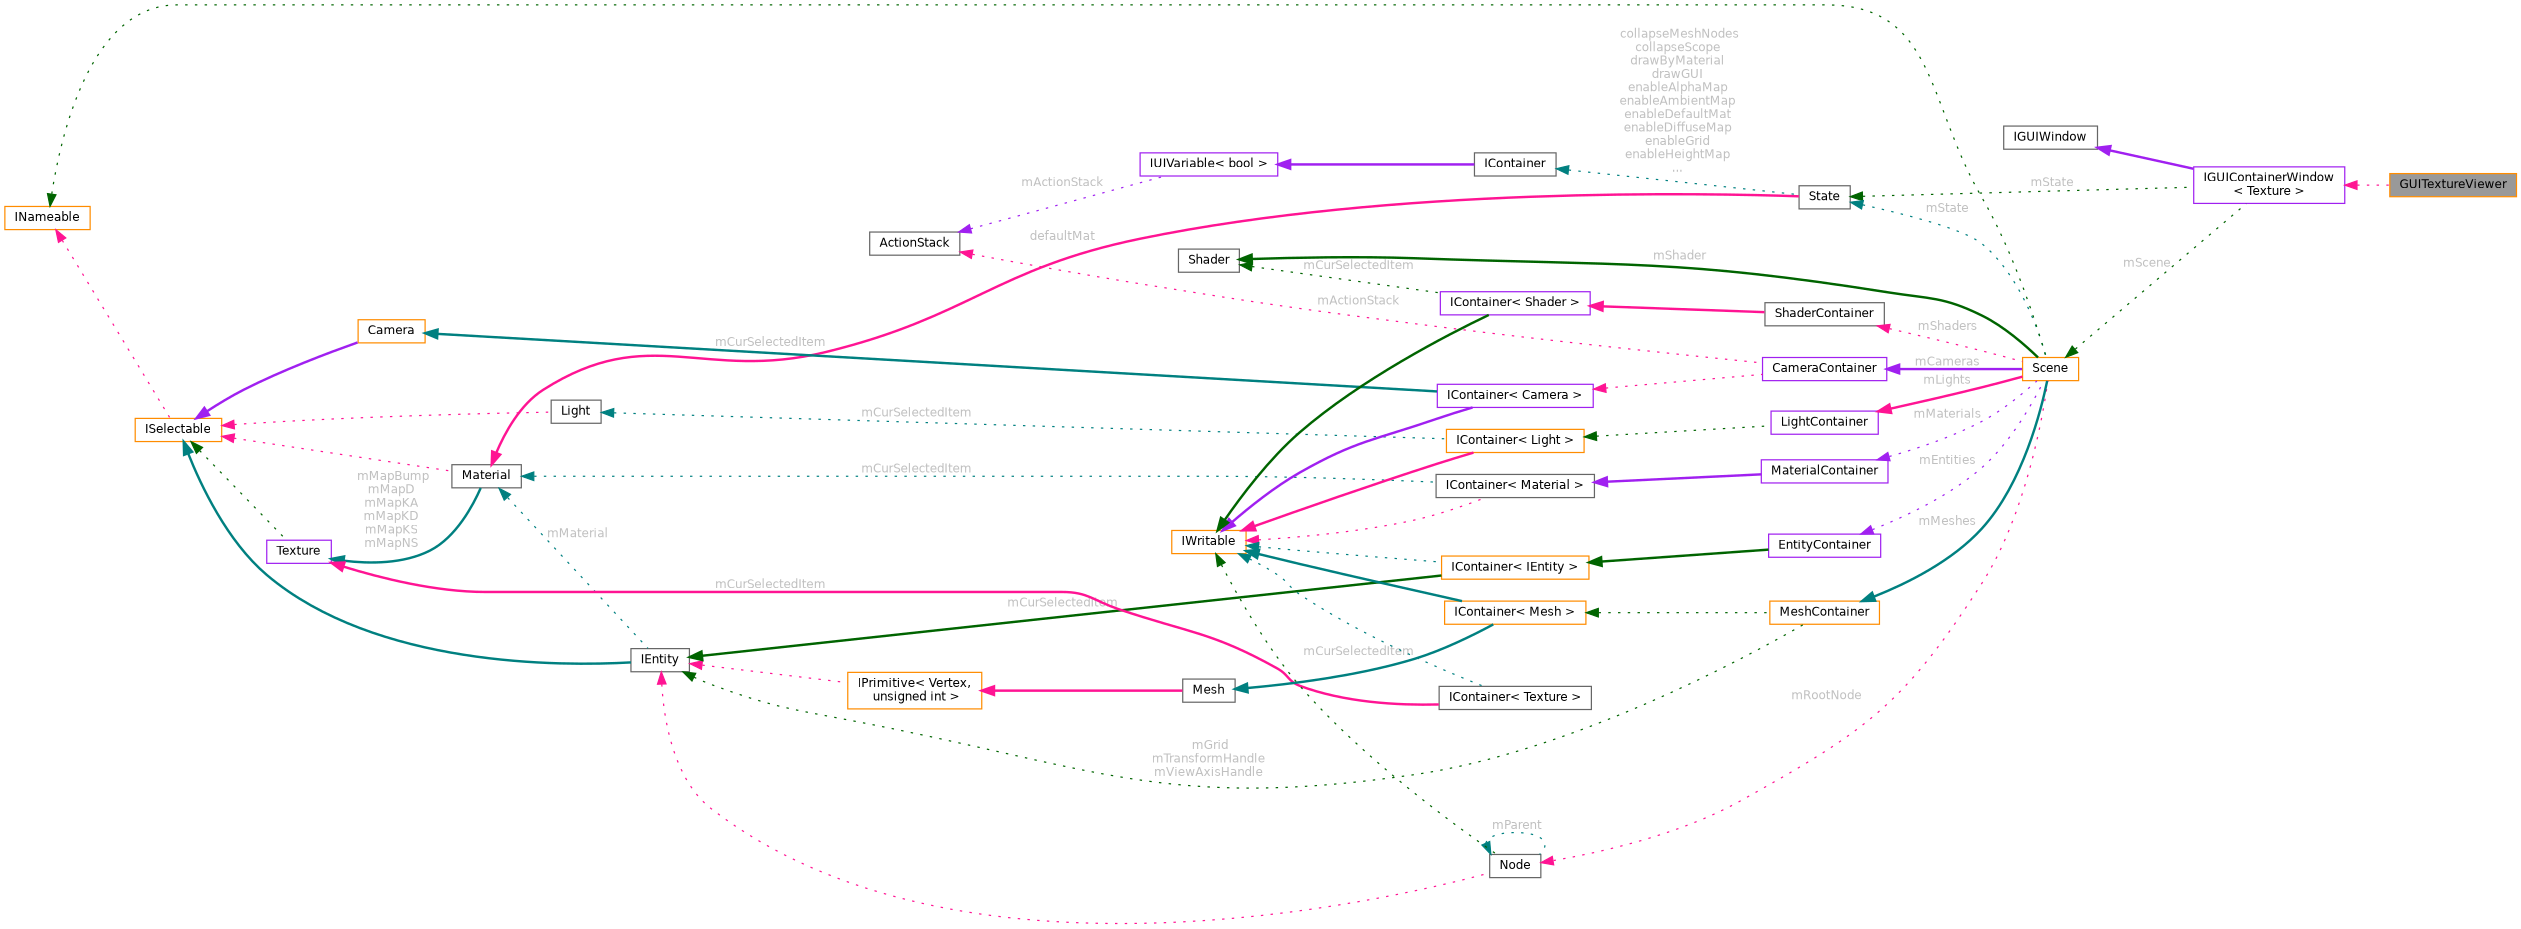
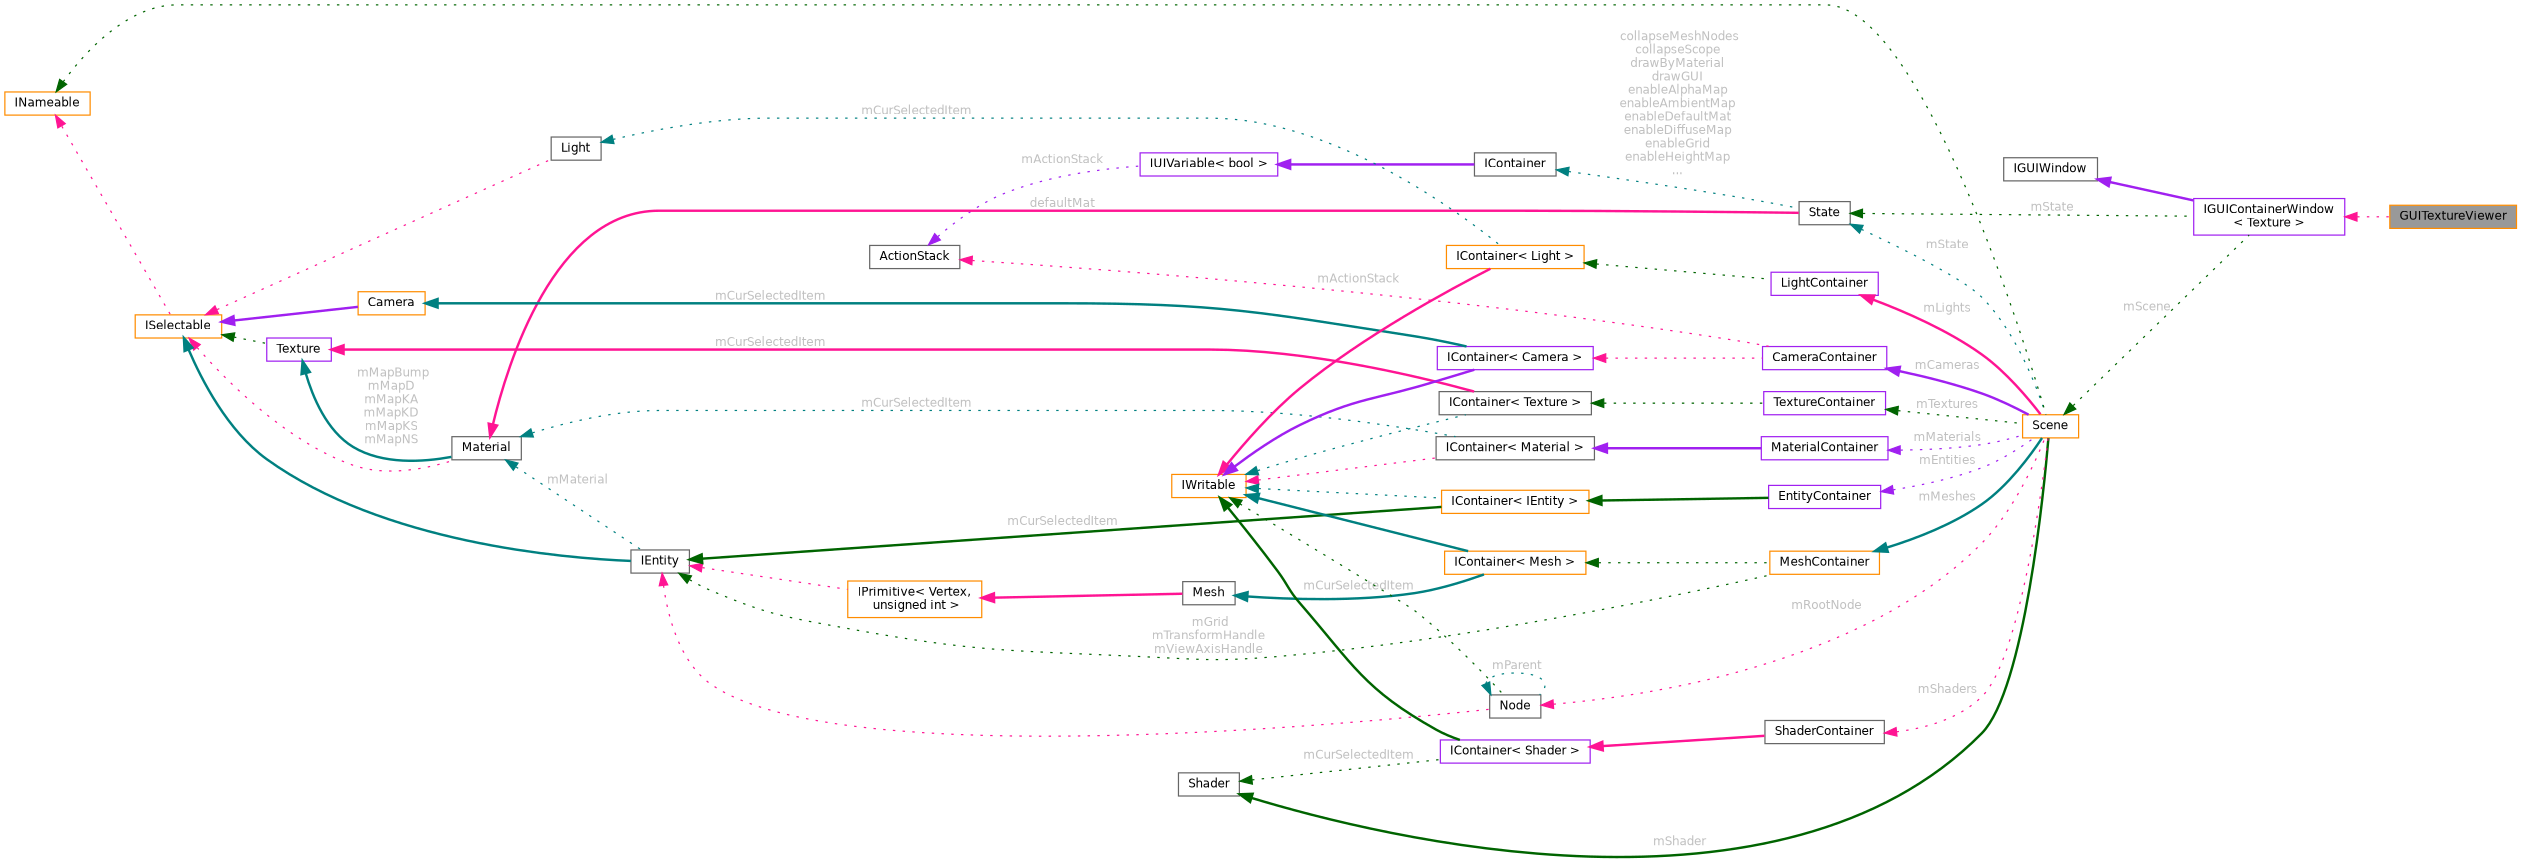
  digraph {
    rankdir=LR
    node [color=gray40 fillcolor=white fontname=Helvetica fontsize=10 shape=box style=filled]
    edge [color=deeppink dir=back fontname=Helvetica fontsize=10 labelfontname=Helvetica labelfontsize=10 style=dotted]
    n1 [color=darkorange fillcolor=grey60 fontcolor=black height=0.2 label=GUITextureViewer width=0.4]
    n2 [color=purple height=0.2 label="IGUIContainerWindow\l\< Texture \>" width=0.4]
    n3 [height=0.2 label=IGUIWindow width=0.4]
    n4 [height=0.2 label=State width=0.4]
    n5 [color=darkorange height=0.2 label=Scene width=0.4]
    n6 [height=0.2 label=IContainer width=0.4]
    n7 [color=purple height=0.2 label="IUIVariable\< bool \>" width=0.4]
    n8 [height=0.2 label=ActionStack width=0.4]
    n9 [color=purple height=0.2 label=CameraContainer width=0.4]
    n10 [height=0.2 label=Material width=0.4]
    n11 [height=0.2 label=IEntity width=0.4]
    n12 [height=0.2 label="IContainer\< Material \>" width=0.4]
    n13 [height=0.2 label="Node" width=0.4]
    n14 [color=darkorange height=0.2 label="IPrimitive\< Vertex,\l unsigned int \>" width=0.4]
    n15 [color=darkorange height=0.2 label="IContainer\< IEntity \>" width=0.4]
    n16 [color=darkorange height=0.2 label=MeshContainer width=0.4]
    n17 [color=purple height=0.2 label=MaterialContainer width=0.4]
    n18 [color=darkorange height=0.2 label=ISelectable width=0.4]
    n19 [color=purple height=0.2 label=Texture width=0.4]
    n20 [height=0.2 label=Light width=0.4]
    n21 [color=darkorange height=0.2 label=Camera width=0.4]
    n22 [height=0.2 label="IContainer\< Texture \>" width=0.4]
    n23 [color=darkorange height=0.2 label="IContainer\< Light \>" width=0.4]
    n24 [color=purple height=0.2 label="IContainer\< Camera \>" width=0.4]
    n25 [color=darkorange height=0.2 label=INameable width=0.4]
+   n26 [color=purple height=0.2 label=TextureContainer width=0.4]
    n27 [height=0.2 label=Mesh width=0.4]
    n28 [color=purple height=0.2 label=EntityContainer width=0.4]
    n29 [height=0.2 label=Shader width=0.4]
    n30 [color=purple height=0.2 label="IContainer\< Shader \>" width=0.4]
    n31 [height=0.2 label=ShaderContainer width=0.4]
    n32 [color=darkorange height=0.2 label=IWritable width=0.4]
    n33 [color=darkorange height=0.2 label="IContainer\< Mesh \>" width=0.4]
    n34 [color=purple height=0.2 label=LightContainer width=0.4]
    n2 -> n1
    n3 -> n2 [color=purple style=bold]
    n4 -> n2 [color=darkgreen fontcolor=grey label=" mState"]
    n4 -> n5 [color=teal fontcolor=grey label=" mState"]
    n5 -> n2 [color=darkgreen fontcolor=grey label=" mScene"]
    n6 -> n4 [color=teal fontcolor=grey label=" collapseMeshNodes\ncollapseScope\ndrawByMaterial\ndrawGUI\nenableAlphaMap\nenableAmbientMap\nenableDefaultMat\nenableDiffuseMap\nenableGrid\nenableHeightMap\n..."]
    n7 -> n6 [color=purple style=bold]
    n8 -> n7 [color=purple fontcolor=grey label=" mActionStack"]
    n8 -> n9 [fontcolor=grey label=" mActionStack"]
    n9 -> n5 [color=purple fontcolor=grey label=" mCameras" style=bold]
    n10 -> n4 [fontcolor=grey label=" defaultMat" style=bold]
    n10 -> n11 [color=teal fontcolor=grey label=" mMaterial"]
    n10 -> n12 [color=teal fontcolor=grey label=" mCurSelectedItem"]
    n11 -> n13
    n11 -> n14
    n11 -> n15 [color=darkgreen fontcolor=grey label=" mCurSelectedItem" style=bold]
    n11 -> n16 [color=darkgreen fontcolor=grey label=" mGrid\nmTransformHandle\nmViewAxisHandle"]
    n12 -> n17 [color=purple style=bold]
    n13 -> n5 [fontcolor=grey label=" mRootNode"]
    n13 -> n13 [color=teal fontcolor=grey label=" mParent"]
    n14 -> n27 [style=bold]
    n15 -> n28 [color=darkgreen style=bold]
    n16 -> n5 [color=teal fontcolor=grey label=" mMeshes" style=bold]
    n17 -> n5 [color=purple fontcolor=grey label=" mMaterials"]
    n18 -> n10
    n18 -> n11 [color=teal style=bold]
    n18 -> n19 [color=darkgreen]
    n18 -> n20
    n18 -> n21 [color=purple style=bold]
    n19 -> n10 [color=teal fontcolor=grey label=" mMapBump\nmMapD\nmMapKA\nmMapKD\nmMapKS\nmMapNS" style=bold]
    n19 -> n22 [fontcolor=grey label=" mCurSelectedItem" style=bold]
    n20 -> n23 [color=teal fontcolor=grey label=" mCurSelectedItem"]
    n21 -> n24 [color=teal fontcolor=grey label=" mCurSelectedItem" style=bold]
+   n22 -> n26 [color=darkgreen]
    n23 -> n34 [color=darkgreen]
    n24 -> n9
    n25 -> n5 [color=darkgreen]
    n25 -> n18
+   n26 -> n5 [color=darkgreen fontcolor=grey label=" mTextures"]
    n27 -> n33 [color=teal fontcolor=grey label=" mCurSelectedItem" style=bold]
    n28 -> n5 [color=purple fontcolor=grey label=" mEntities"]
    n29 -> n5 [color=darkgreen fontcolor=grey label=" mShader" style=bold]
    n29 -> n30 [color=darkgreen fontcolor=grey label=" mCurSelectedItem"]
    n30 -> n31 [style=bold]
    n31 -> n5 [fontcolor=grey label=" mShaders"]
    n32 -> n12
    n32 -> n13 [color=darkgreen]
    n32 -> n15 [color=teal]
    n32 -> n22 [color=teal]
    n32 -> n23 [style=bold]
    n32 -> n24 [color=purple style=bold]
    n32 -> n30 [color=darkgreen style=bold]
    n32 -> n33 [color=teal style=bold]
    n33 -> n16 [color=darkgreen]
    n34 -> n5 [fontcolor=grey label=" mLights" style=bold]
  }
